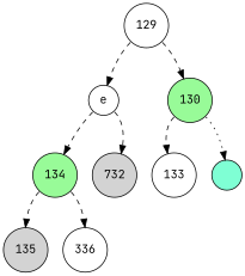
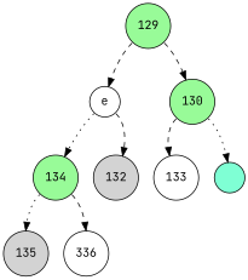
  digraph {
    fontname="JetBrains Mono"
    node [fillcolor=white fontname="JetBrains Mono" shape=circle style=filled]
    edge [fontname="JetBrains Mono" style=dashed tailport=sw]
-   n1 [label=129 width=0.5]
+   n1 [fillcolor=palegreen label=129 width=0.5]
    n2 [label=e width=0.5]
    n3 [fillcolor=palegreen label=130 width=0.5]
    n4 [fillcolor=palegreen label=134 width=0.5]
-   n5 [fillcolor=lightgrey label=732 width=0.5]
+   n5 [fillcolor=lightgrey label=132 width=0.5]
    n6 [label=133 width=0.5]
    n7 [fillcolor=aquamarine label=" " width=0.5]
    n8 [fillcolor=lightgrey label=135 width=0.5]
    n9 [label=336 width=0.5]
    n1 -> n2
    n1 -> n3 [tailport=se]
-   n2 -> n4
+   n2 -> n4 [style=dotted]
    n2 -> n5 [tailport=se]
    n3 -> n6
    n3 -> n7 [style=dotted tailport=se]
-   n4 -> n8
+   n4 -> n8 [style=dotted]
    n4 -> n9 [tailport=se]
  }
